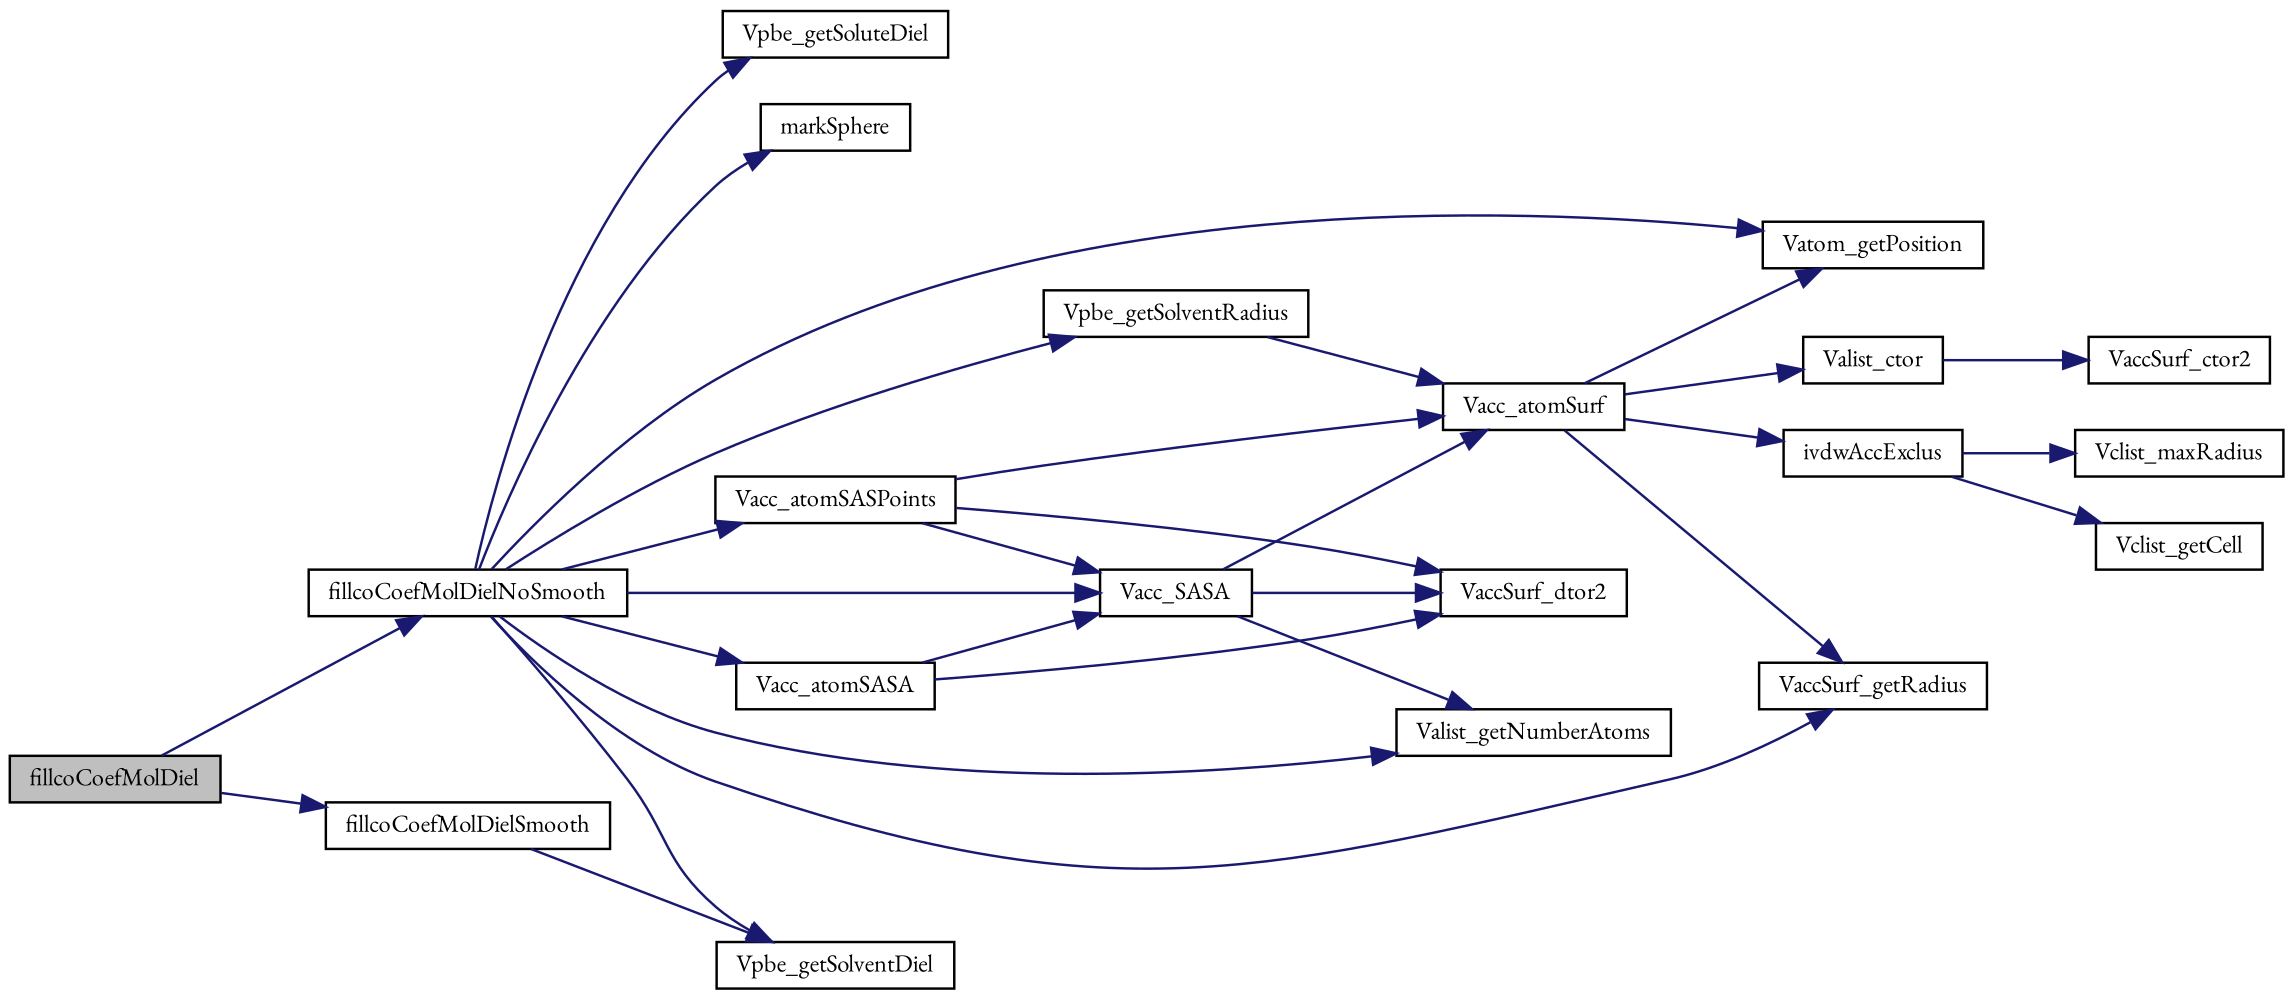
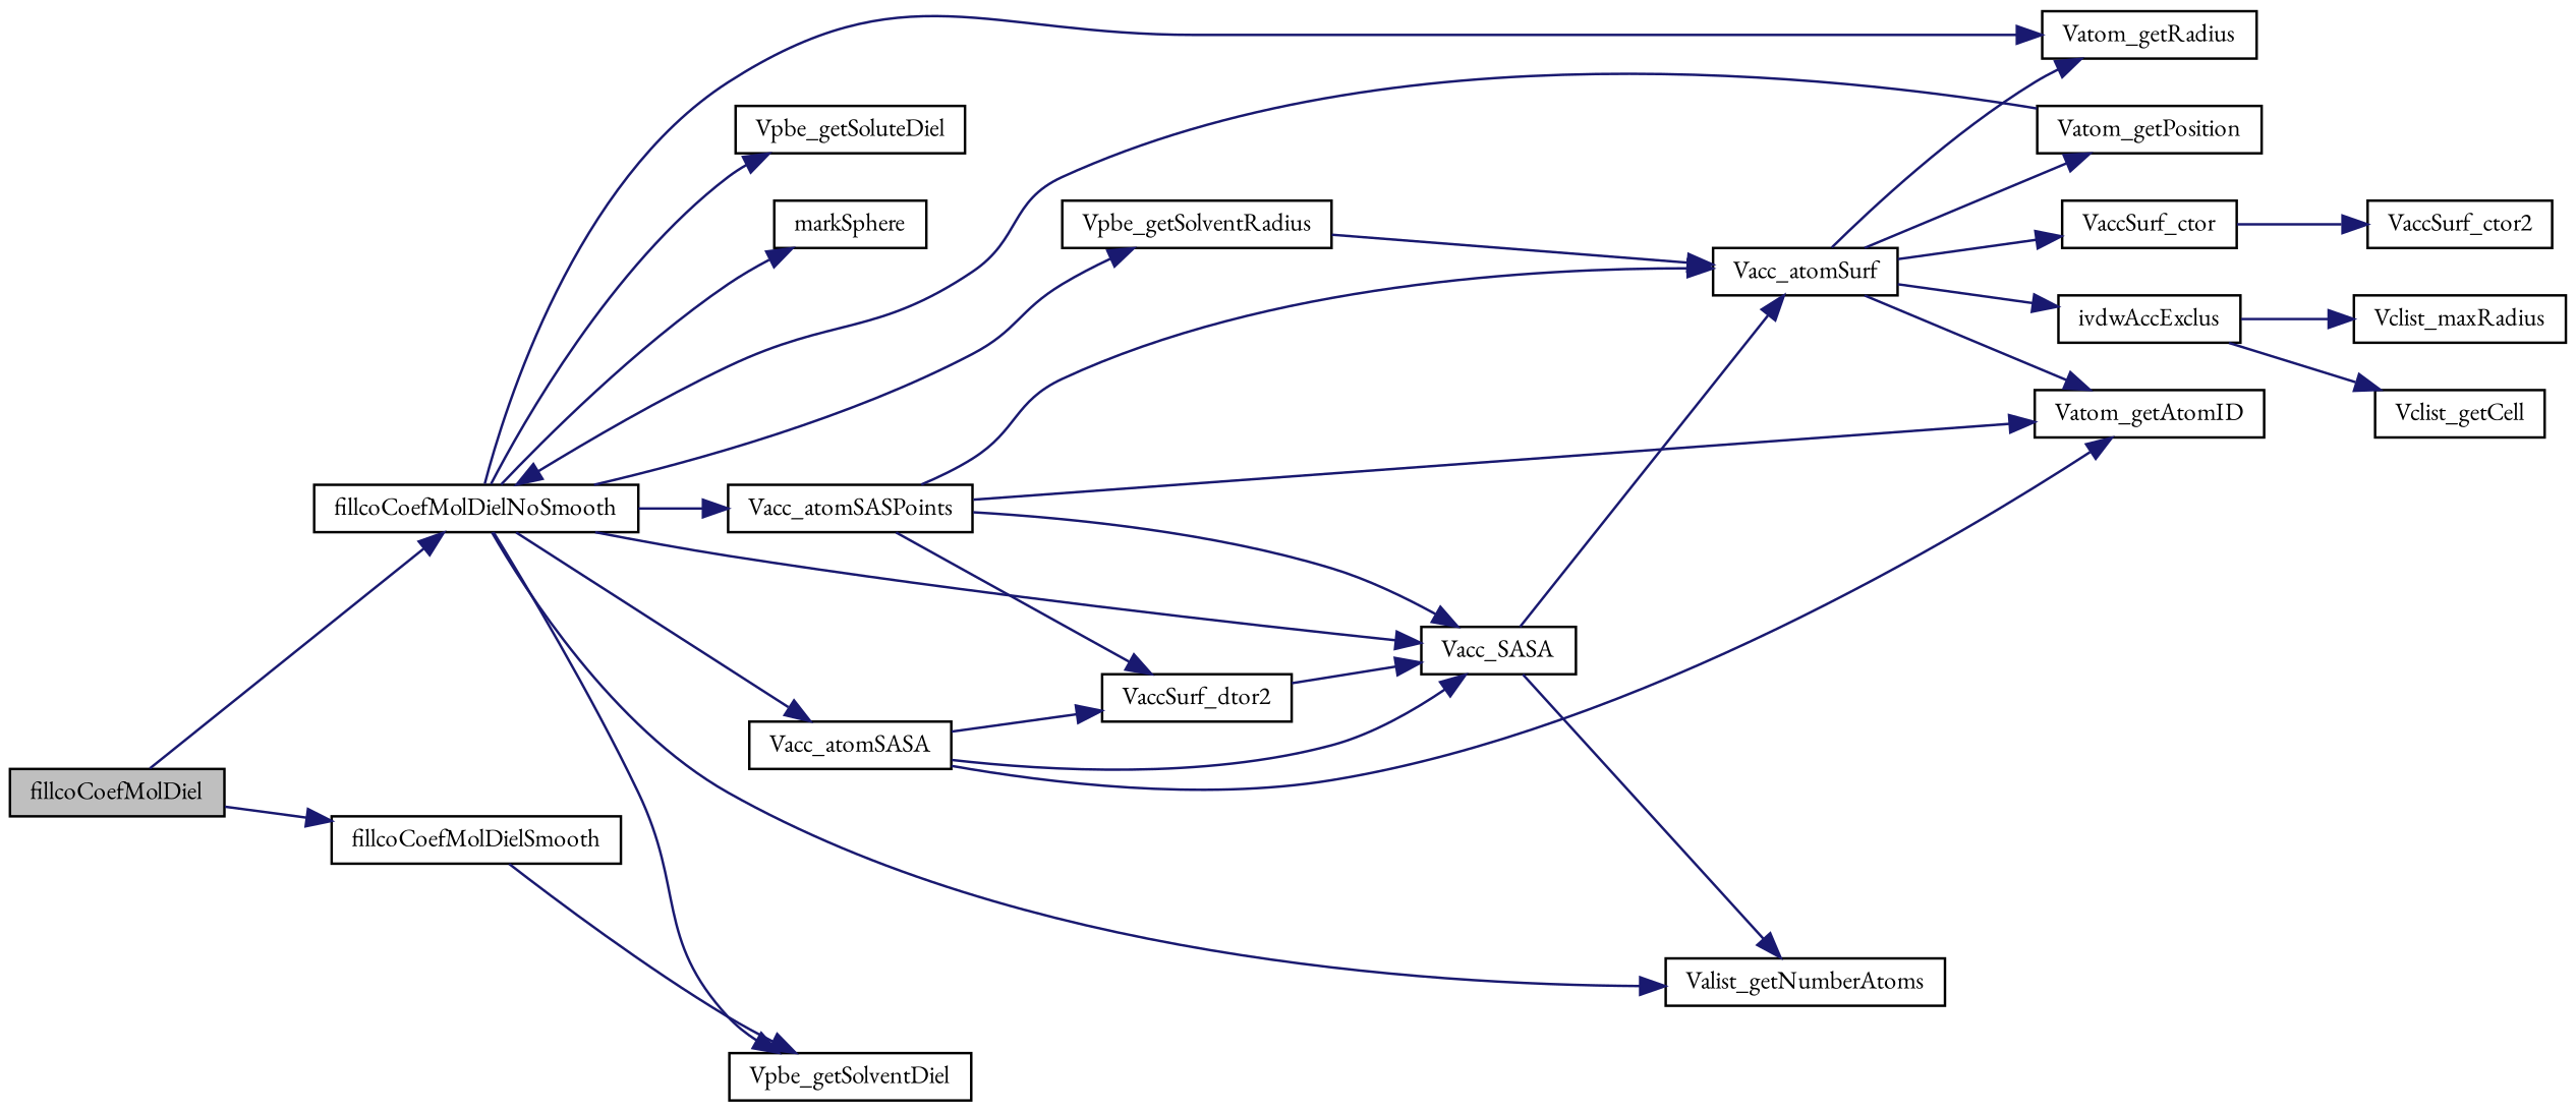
  digraph {
    fontname="EB Garamond"
    rankdir=LR
    node [color=black fillcolor=white fontname="EB Garamond" fontsize=10 shape=record style=filled]
    edge [color=midnightblue fontname="EB Garamond" fontsize=10 labelfontname=FreeSans labelfontsize=10 style=solid]
    n1 [fillcolor=grey75 fontcolor=black height=0.2 label=fillcoCoefMolDiel width=0.4]
    n2 [height=0.2 label=fillcoCoefMolDielNoSmooth width=0.4]
    n3 [height=0.2 label=fillcoCoefMolDielSmooth width=0.4]
    n4 [height=0.2 label=Vpbe_getSolventRadius width=0.4]
    n5 [height=0.2 label=Vpbe_getSolventDiel width=0.4]
    n6 [height=0.2 label=Vpbe_getSoluteDiel width=0.4]
    n7 [height=0.2 label=Valist_getNumberAtoms width=0.4]
    n8 [height=0.2 label=Vatom_getPosition width=0.4]
-   n9 [height=0.2 label=VaccSurf_getRadius width=0.4]
+   n9 [height=0.2 label=Vatom_getRadius width=0.4]
    n10 [height=0.2 label=markSphere width=0.4]
    n11 [height=0.2 label=Vacc_SASA width=0.4]
    n12 [height=0.2 label=Vacc_atomSASA width=0.4]
    n13 [height=0.2 label=Vacc_atomSASPoints width=0.4]
    n14 [height=0.2 label=Vacc_atomSurf width=0.4]
    n15 [height=0.2 label=VaccSurf_dtor2 width=0.4]
-   n17 [height=0.2 label=Valist_ctor width=0.4]
+   n16 [height=0.2 label=Vatom_getAtomID width=0.4]
+   n17 [height=0.2 label=VaccSurf_ctor width=0.4]
    n18 [height=0.2 label=ivdwAccExclus width=0.4]
    n19 [height=0.2 label=VaccSurf_ctor2 width=0.4]
    n20 [height=0.2 label=Vclist_maxRadius width=0.4]
    n21 [height=0.2 label=Vclist_getCell width=0.4]
    n1 -> n2
    n1 -> n3
    n2 -> n4
    n2 -> n5
    n2 -> n6
    n2 -> n7
-   n2 -> n8
+   n8 -> n2
    n2 -> n9
    n2 -> n10
    n2 -> n11
    n2 -> n12
    n2 -> n13
    n3 -> n5
    n4 -> n14
    n11 -> n7
    n11 -> n14
-   n11 -> n15
+   n15 -> n11
    n12 -> n11
    n12 -> n15
+   n12 -> n16
    n13 -> n11
    n13 -> n14
    n13 -> n15
+   n13 -> n16
    n14 -> n8
    n14 -> n9
+   n14 -> n16
    n14 -> n17
    n14 -> n18
    n17 -> n19
    n18 -> n20
    n18 -> n21
  }
